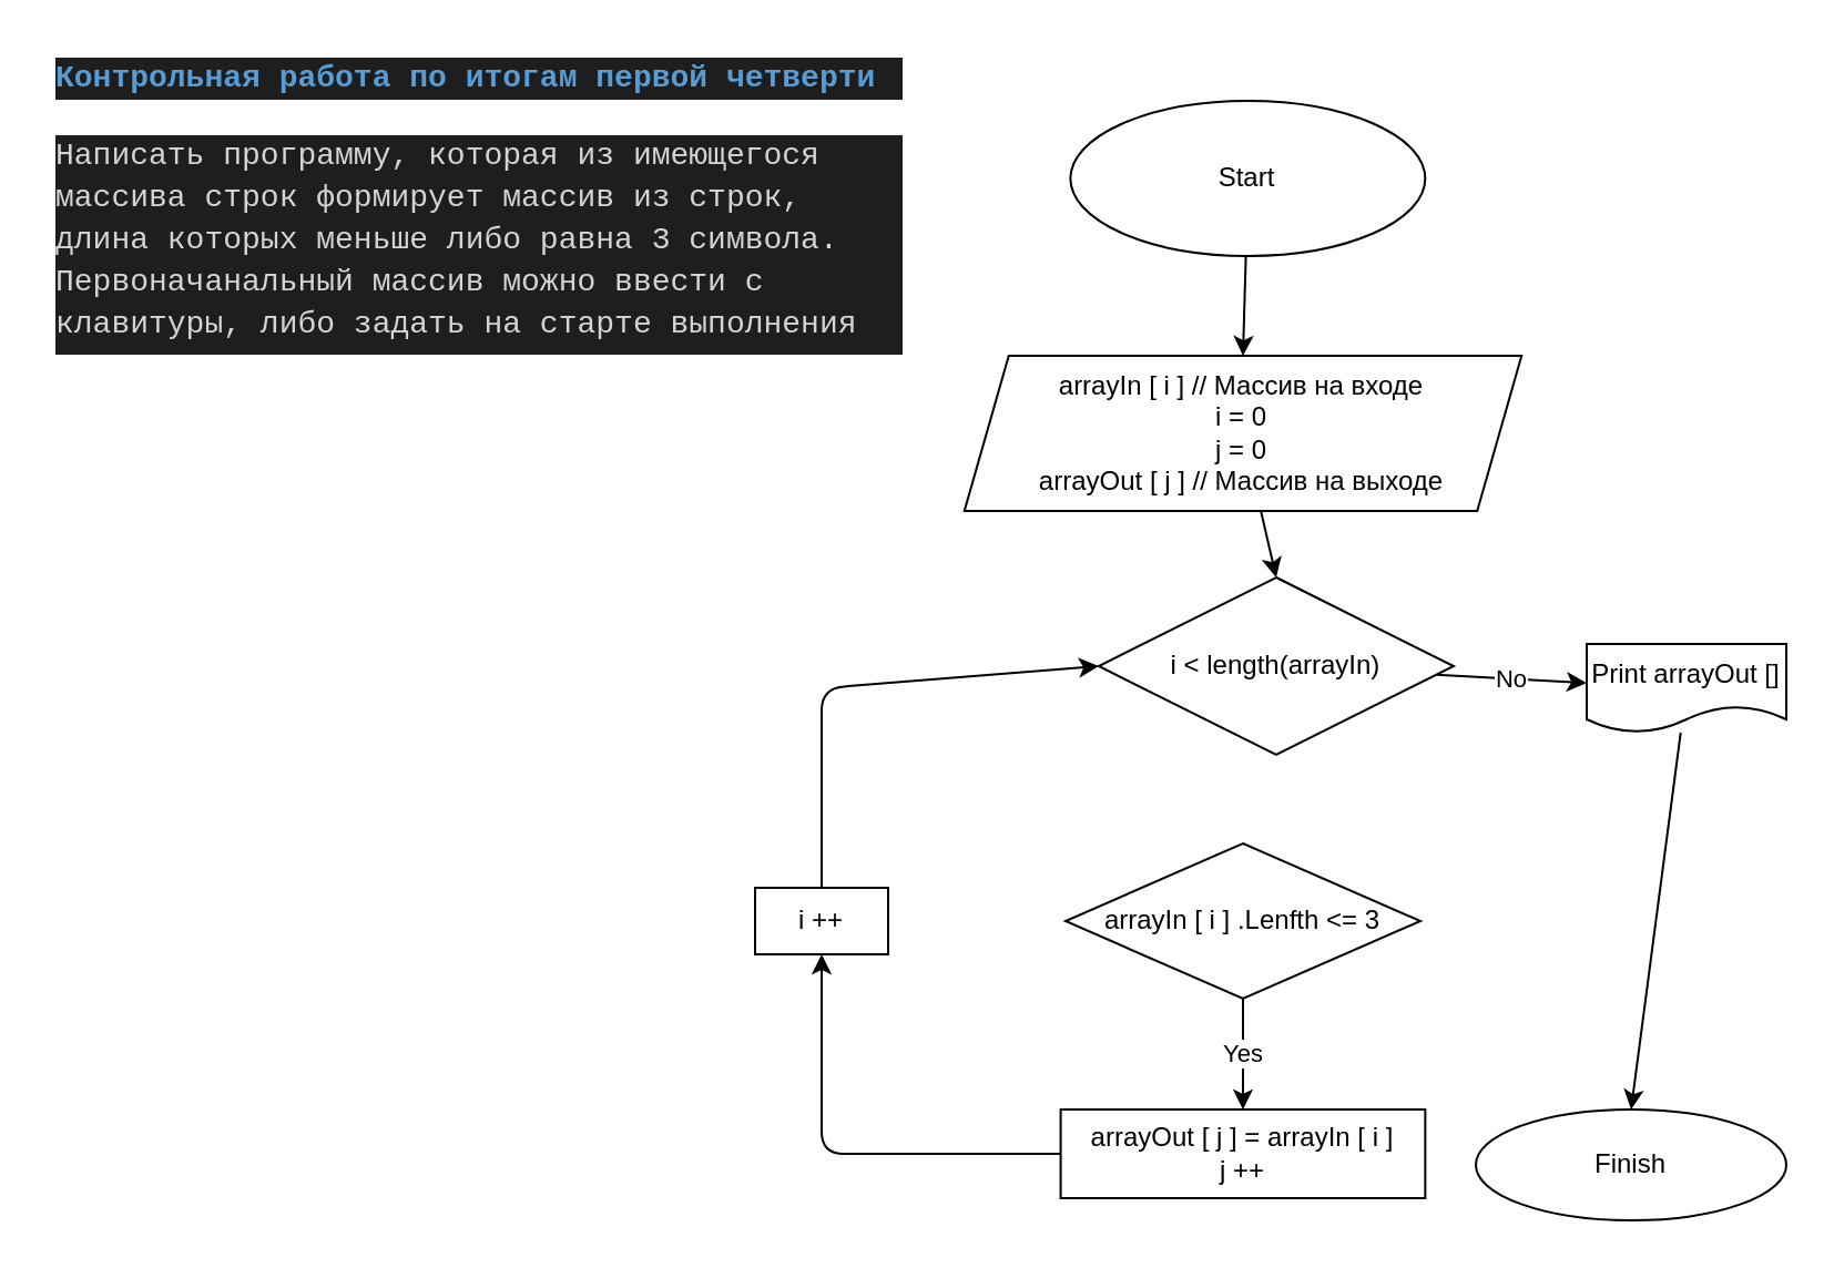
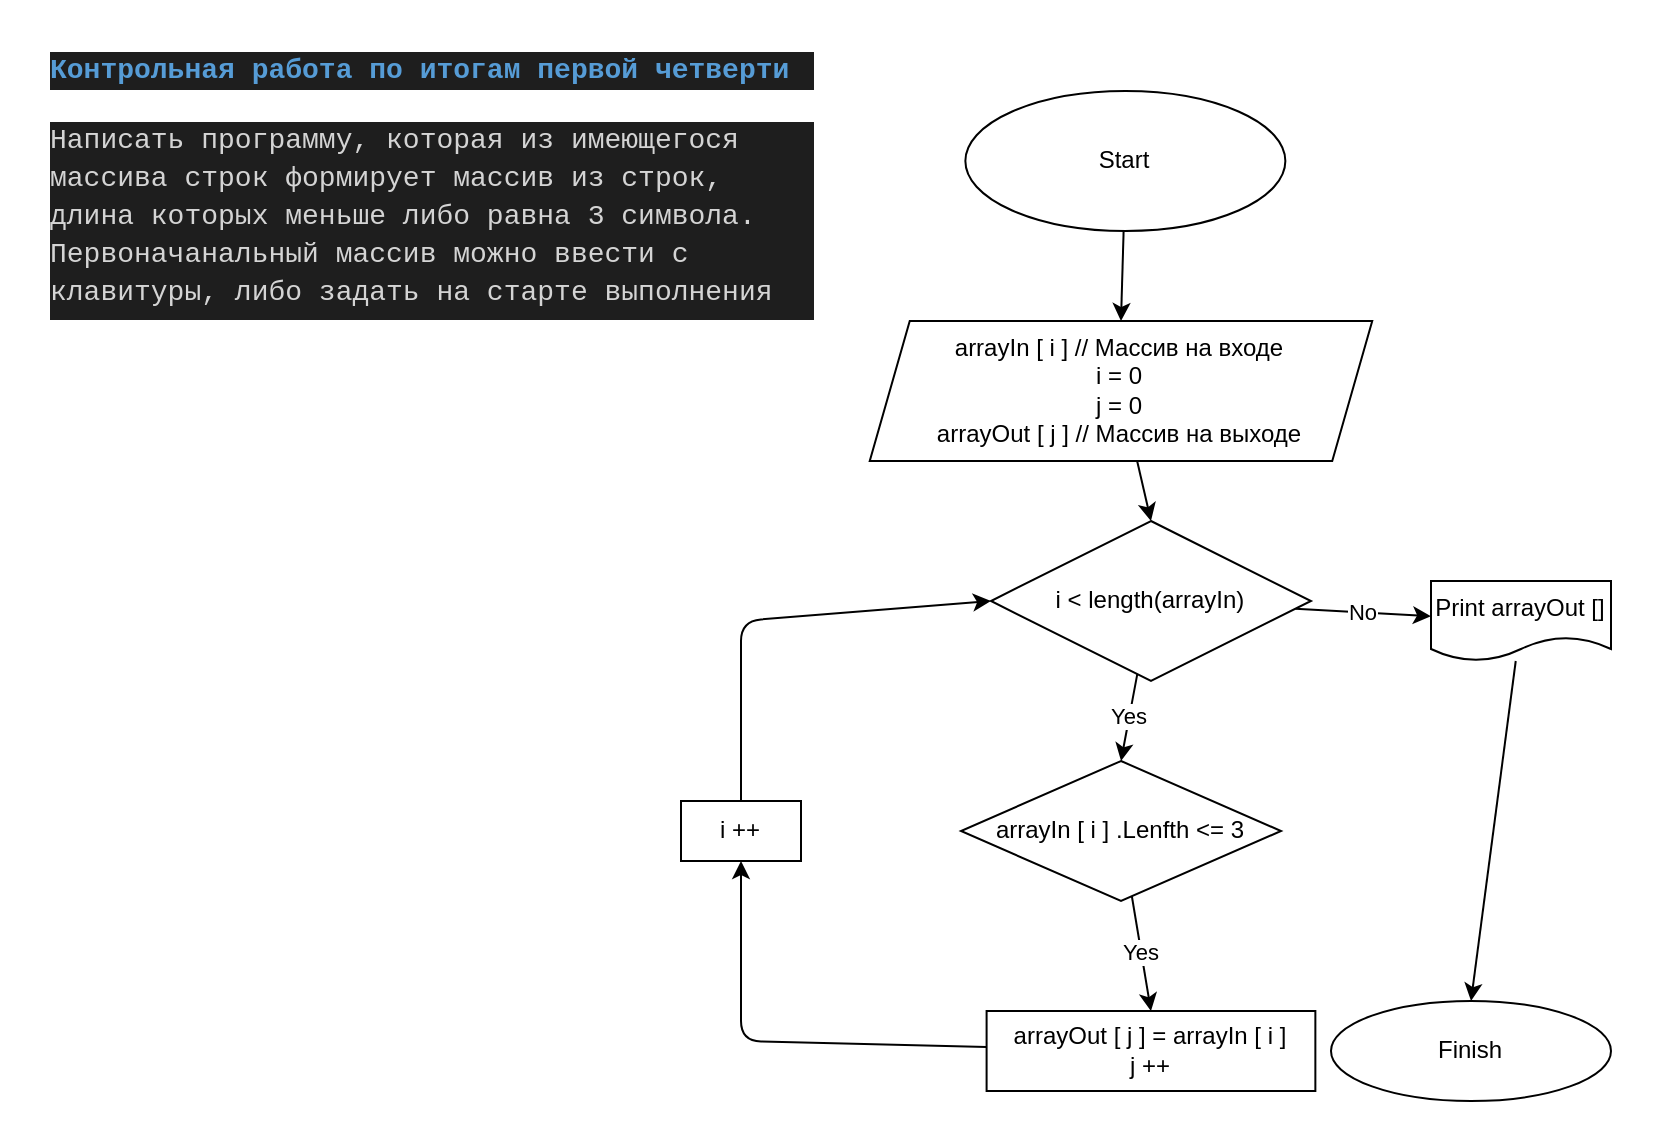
  <mxCell id="0" />
  <mxCell id="1" parent="0" />
  <mxCell id="2" value="&lt;h1&gt;&lt;div style=&quot;color: rgb(212 , 212 , 212) ; background-color: rgb(30 , 30 , 30) ; font-family: &amp;#34;consolas&amp;#34; , &amp;#34;courier new&amp;#34; , monospace ; font-weight: normal ; font-size: 14px ; line-height: 19px&quot;&gt;&lt;span style=&quot;color: #569cd6 ; font-weight: bold&quot;&gt;Контрольная работа по итогам первой четверти&lt;/span&gt;&lt;/div&gt;&lt;/h1&gt;&lt;div style=&quot;color: rgb(212 , 212 , 212) ; background-color: rgb(30 , 30 , 30) ; font-family: &amp;#34;consolas&amp;#34; , &amp;#34;courier new&amp;#34; , monospace ; font-size: 14px ; line-height: 19px&quot;&gt;Написать программу, которая из имеющегося массива строк формирует массив из строк, длина которых меньше либо равна 3 символа. Первоначанальный массив можно ввести с клавитуры, либо задать на старте выполнения алгоритма.&lt;/div&gt;" style="text;html=1;strokeColor=none;fillColor=none;spacing=5;spacingTop=-20;whiteSpace=wrap;overflow=hidden;rounded=0;" parent="1" vertex="1"><mxGeometry x="20" y="20" width="390" height="140" as="geometry" /></mxCell>
  <mxCell id="3" style="edgeStyle=none;html=1;entryX=0.5;entryY=0;entryDx=0;entryDy=0;" parent="1" source="4" target="6" edge="1"><mxGeometry relative="1" as="geometry" /></mxCell>
  <mxCell id="4" value="Start" style="ellipse;whiteSpace=wrap;html=1;" parent="1" vertex="1"><mxGeometry x="482.18" y="45" width="160" height="70" as="geometry" /></mxCell>
  <mxCell id="5" style="edgeStyle=none;html=1;entryX=0.5;entryY=0;entryDx=0;entryDy=0;" parent="1" source="6" target="9" edge="1"><mxGeometry relative="1" as="geometry" /></mxCell>
  <mxCell id="6" value="arrayIn [ i ] // Массив на входе&lt;br&gt;i = 0&lt;br&gt;j = 0&lt;br&gt;arrayOut [ j ] // Массив на выходе" style="shape=parallelogram;perimeter=parallelogramPerimeter;whiteSpace=wrap;html=1;fixedSize=1;" parent="1" vertex="1"><mxGeometry x="434.37" y="160" width="251.25" height="70" as="geometry" /></mxCell>
+ <mxCell id="7" value="Yes" style="edgeStyle=none;html=1;entryX=0.5;entryY=0;entryDx=0;entryDy=0;" parent="1" source="9" target="11" edge="1"><mxGeometry relative="1" as="geometry"><mxPoint x="275.62" y="440" as="targetPoint" /></mxGeometry></mxCell>
  <mxCell id="8" value="No" style="edgeStyle=none;html=1;" parent="1" source="9" target="15" edge="1"><mxGeometry relative="1" as="geometry"><mxPoint x="425.62" y="360" as="targetPoint" /></mxGeometry></mxCell>
  <mxCell id="9" value="i &amp;lt; length(arrayIn)" style="rhombus;whiteSpace=wrap;html=1;" parent="1" vertex="1"><mxGeometry x="494.99" y="260" width="160" height="80" as="geometry" /></mxCell>
  <mxCell id="10" value="Yes" style="edgeStyle=none;html=1;entryX=0.5;entryY=0;entryDx=0;entryDy=0;" parent="1" source="11" target="13" edge="1"><mxGeometry relative="1" as="geometry" /></mxCell>
  <mxCell id="11" value="arrayIn [ i ] .Lenfth &amp;lt;= 3" style="rhombus;whiteSpace=wrap;html=1;" parent="1" vertex="1"><mxGeometry x="480" y="380" width="160" height="70" as="geometry" /></mxCell>
  <mxCell id="12" style="edgeStyle=none;html=1;entryX=0.5;entryY=1;entryDx=0;entryDy=0;" parent="1" source="13" target="18" edge="1"><mxGeometry relative="1" as="geometry"><Array as="points"><mxPoint x="370" y="520" /></Array></mxGeometry></mxCell>
- <mxCell id="13" value="arrayOut [ j ] = arrayIn [ i ]&lt;br&gt;j ++" style="rounded=0;whiteSpace=wrap;html=1;" parent="1" vertex="1"><mxGeometry x="477.8" y="500" width="164.38" height="40" as="geometry" /></mxCell>
+ <mxCell id="13" value="arrayOut [ j ] = arrayIn [ i ]&lt;br&gt;j ++" style="rounded=0;whiteSpace=wrap;html=1;" parent="1" vertex="1"><mxGeometry x="492.8" y="505" width="164.38" height="40" as="geometry" /></mxCell>
  <mxCell id="14" style="edgeStyle=none;html=1;entryX=0.5;entryY=0;entryDx=0;entryDy=0;" parent="1" source="15" target="16" edge="1"><mxGeometry relative="1" as="geometry" /></mxCell>
  <mxCell id="15" value="Print arrayOut []" style="shape=document;whiteSpace=wrap;html=1;boundedLbl=1;" parent="1" vertex="1"><mxGeometry x="715" y="290" width="90" height="40" as="geometry" /></mxCell>
  <mxCell id="16" value="Finish" style="ellipse;whiteSpace=wrap;html=1;" parent="1" vertex="1"><mxGeometry x="665" y="500" width="140" height="50" as="geometry" /></mxCell>
  <mxCell id="17" style="edgeStyle=none;html=1;entryX=0;entryY=0.5;entryDx=0;entryDy=0;" parent="1" source="18" target="9" edge="1"><mxGeometry relative="1" as="geometry"><Array as="points"><mxPoint x="370" y="310" /></Array></mxGeometry></mxCell>
  <mxCell id="18" value="i ++" style="rounded=0;whiteSpace=wrap;html=1;" parent="1" vertex="1"><mxGeometry x="340" y="400" width="60" height="30" as="geometry" /></mxCell>
